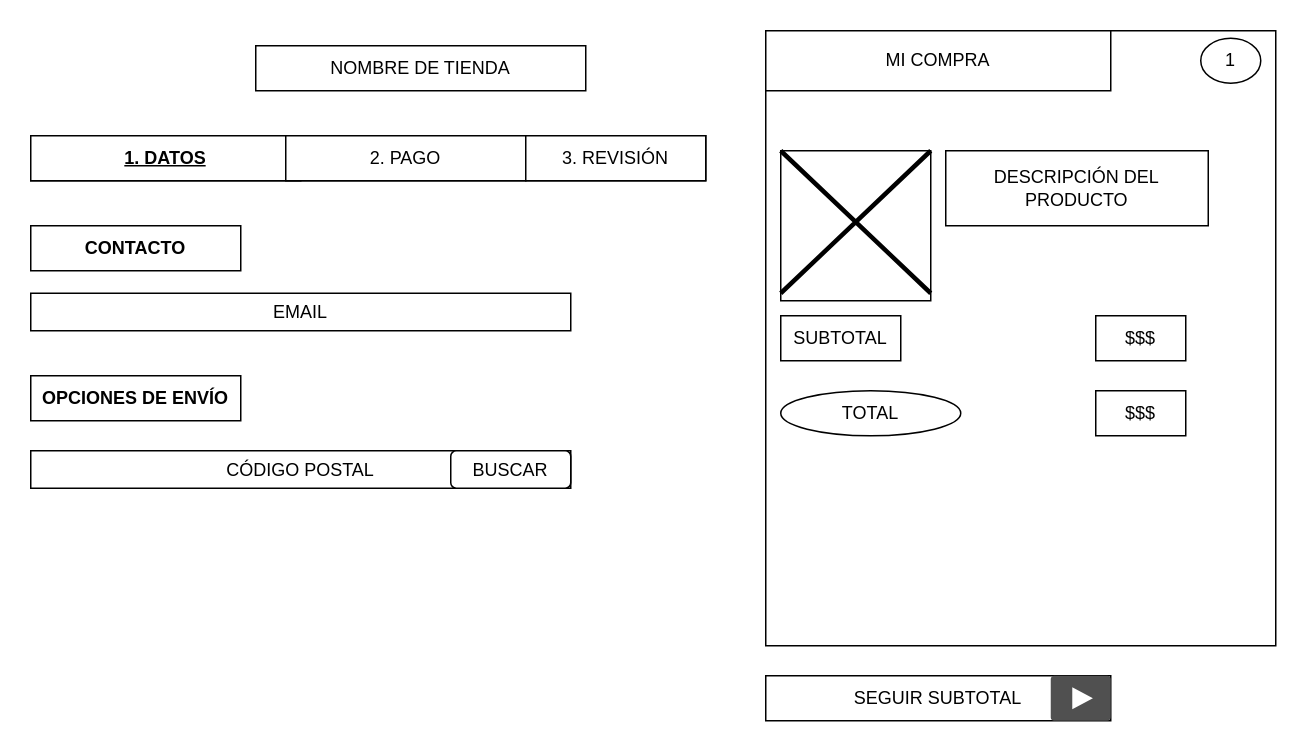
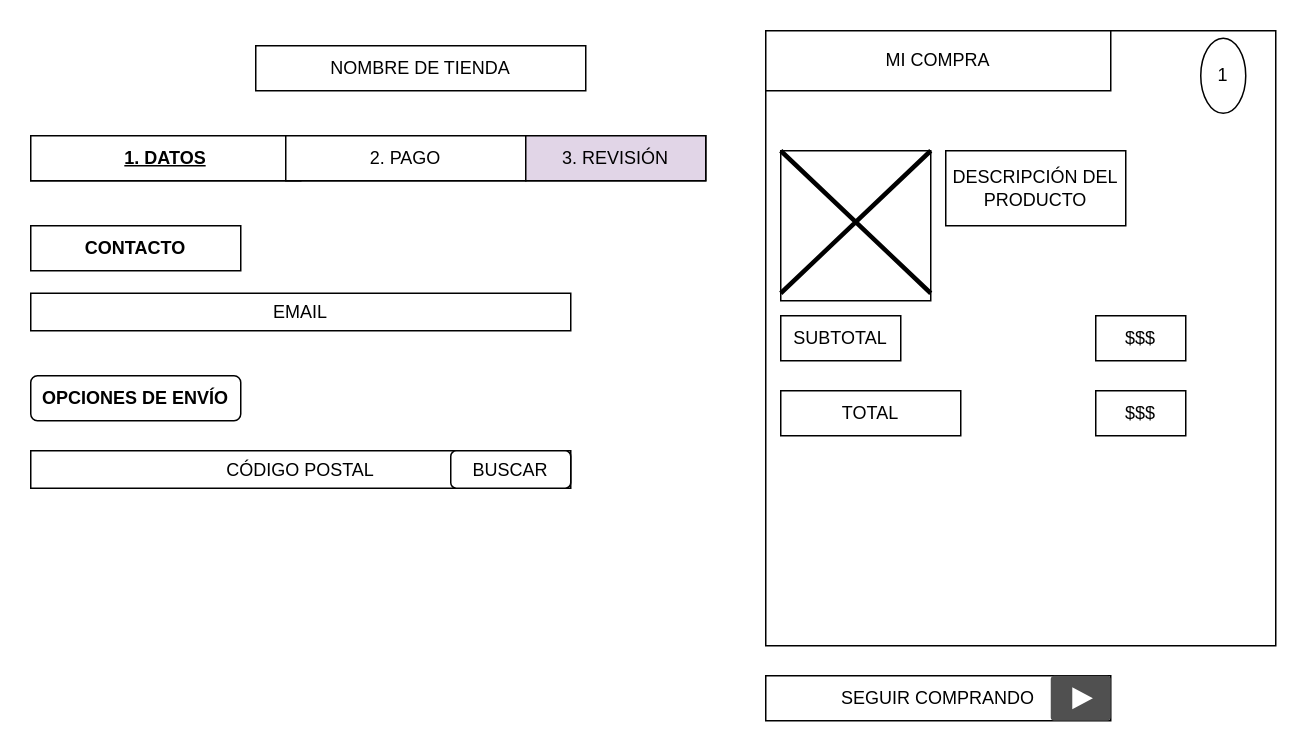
  <mxCell id="0" />
  <mxCell id="1" parent="0" />
  <mxCell id="2" value="NOMBRE DE TIENDA" style="rounded=0;whiteSpace=wrap;html=1;" parent="1" vertex="1"><mxGeometry x="170" y="30" width="220" height="30" as="geometry" /></mxCell>
  <mxCell id="3" value="&lt;span style=&quot;color: rgba(0, 0, 0, 0); font-family: monospace; font-size: 0px; text-align: start;&quot;&gt;%3CmxGraphModel%3E%3Croot%3E%3CmxCell%20id%3D%220%22%2F%3E%3CmxCell%20id%3D%221%22%20parent%3D%220%22%2F%3E%3CmxCell%20id%3D%222%22%20value%3D%221.%20DATOS%22%20style%3D%22rounded%3D0%3BwhiteSpace%3Dwrap%3Bhtml%3D1%3B%22%20vertex%3D%221%22%20parent%3D%221%22%3E%3CmxGeometry%20y%3D%2270%22%20width%3D%2290%22%20height%3D%2230%22%20as%3D%22geometry%22%2F%3E%3C%2FmxCell%3E%3C%2Froot%3E%3C%2FmxGraphModel%3E&lt;/span&gt;" style="rounded=0;whiteSpace=wrap;html=1;" parent="1" vertex="1"><mxGeometry y="90" width="450" height="30" as="geometry" x="20" /></mxCell>
  <mxCell id="4" value="" style="rounded=0;whiteSpace=wrap;html=1;" parent="1" vertex="1"><mxGeometry x="510" width="340" height="410" as="geometry" y="20" /></mxCell>
  <mxCell id="5" value="MI COMPRA" style="rounded=0;whiteSpace=wrap;html=1;" parent="1" vertex="1"><mxGeometry x="510" width="230" height="40" as="geometry" y="20" /></mxCell>
- <mxCell id="6" value="1" style="ellipse;whiteSpace=wrap;html=1;" parent="1" vertex="1"><mxGeometry x="800" y="25" width="40" height="30" as="geometry" /></mxCell>
+ <mxCell id="6" value="1" style="ellipse;whiteSpace=wrap;html=1;" parent="1" vertex="1"><mxGeometry x="800" y="25" width="30" height="50" as="geometry" /></mxCell>
  <mxCell id="7" value="" style="whiteSpace=wrap;html=1;aspect=fixed;" parent="1" vertex="1"><mxGeometry x="520" y="100" width="100" height="100" as="geometry" /></mxCell>
  <mxCell id="8" value="" style="shape=umlDestroy;whiteSpace=wrap;html=1;strokeWidth=3;" parent="1" vertex="1"><mxGeometry x="520" y="100" width="100" height="95" as="geometry" /></mxCell>
  <mxCell id="9" value="&lt;u&gt;&lt;b&gt;1. DATOS&lt;/b&gt;&lt;/u&gt;" style="rounded=0;whiteSpace=wrap;html=1;" parent="1" vertex="1"><mxGeometry y="90" width="180" height="30" as="geometry" x="20" /></mxCell>
  <mxCell id="10" value="2. PAGO" style="rounded=0;whiteSpace=wrap;html=1;" parent="1" vertex="1"><mxGeometry x="190" y="90" width="160" height="30" as="geometry" /></mxCell>
- <mxCell id="11" value="3. REVISIÓN" style="rounded=0;whiteSpace=wrap;html=1;" parent="1" vertex="1"><mxGeometry x="350" y="90" width="120" height="30" as="geometry" /></mxCell>
- <mxCell id="12" value="DESCRIPCIÓN DEL PRODUCTO" style="rounded=0;whiteSpace=wrap;html=1;" parent="1" vertex="1"><mxGeometry x="630" y="100" width="175" height="50" as="geometry" /></mxCell>
+ <mxCell id="11" value="3. REVISIÓN" style="rounded=0;whiteSpace=wrap;html=1;fillColor=#e1d5e7;" parent="1" vertex="1"><mxGeometry x="350" y="90" width="120" height="30" as="geometry" /></mxCell>
+ <mxCell id="12" value="DESCRIPCIÓN DEL PRODUCTO" style="rounded=0;whiteSpace=wrap;html=1;" parent="1" vertex="1"><mxGeometry x="630" y="100" width="120" height="50" as="geometry" /></mxCell>
  <mxCell id="13" value="SUBTOTAL" style="rounded=0;whiteSpace=wrap;html=1;" parent="1" vertex="1"><mxGeometry x="520" y="210" width="80" height="30" as="geometry" /></mxCell>
- <mxCell id="14" value="TOTAL" style="ellipse;whiteSpace=wrap;html=1;" parent="1" vertex="1"><mxGeometry x="520" y="260" width="120" height="30" as="geometry" /></mxCell>
+ <mxCell id="14" value="TOTAL" style="rounded=0;whiteSpace=wrap;html=1;" parent="1" vertex="1"><mxGeometry x="520" y="260" width="120" height="30" as="geometry" /></mxCell>
  <mxCell id="15" value="$$$" style="rounded=0;whiteSpace=wrap;html=1;" parent="1" vertex="1"><mxGeometry x="730" y="210" width="60" height="30" as="geometry" /></mxCell>
  <mxCell id="16" value="$$$" style="rounded=0;whiteSpace=wrap;html=1;" parent="1" vertex="1"><mxGeometry x="730" y="260" width="60" height="30" as="geometry" /></mxCell>
  <mxCell id="17" value="&lt;b&gt;CONTACTO&lt;/b&gt;" style="rounded=0;whiteSpace=wrap;html=1;" parent="1" vertex="1"><mxGeometry y="150" width="140" height="30" as="geometry" x="20" /></mxCell>
  <mxCell id="18" value="EMAIL" style="rounded=0;whiteSpace=wrap;html=1;" parent="1" vertex="1"><mxGeometry y="195" width="360" height="25" as="geometry" x="20" /></mxCell>
- <mxCell id="19" value="SEGUIR SUBTOTAL" style="rounded=0;whiteSpace=wrap;html=1;" parent="1" vertex="1"><mxGeometry x="510" y="450" width="230" height="30" as="geometry" /></mxCell>
+ <mxCell id="19" value="SEGUIR COMPRANDO" style="rounded=0;whiteSpace=wrap;html=1;" parent="1" vertex="1"><mxGeometry x="510" y="450" width="230" height="30" as="geometry" /></mxCell>
  <mxCell id="20" value="" style="sketch=0;pointerEvents=1;shadow=0;dashed=0;html=1;strokeColor=none;fillColor=#505050;labelPosition=center;verticalLabelPosition=bottom;verticalAlign=top;outlineConnect=0;align=center;shape=mxgraph.office.concepts.video_play;" parent="1" vertex="1"><mxGeometry x="700" y="450" width="40" height="30" as="geometry" /></mxCell>
- <mxCell id="21" value="&lt;b&gt;OPCIONES DE ENVÍO&lt;/b&gt;" style="rounded=0;whiteSpace=wrap;html=1;" vertex="1" parent="1"><mxGeometry y="250" width="140" height="30" as="geometry" x="20" /></mxCell>
+ <mxCell id="21" value="&lt;b&gt;OPCIONES DE ENVÍO&lt;/b&gt;" style="whiteSpace=wrap;html=1;rounded=1;" vertex="1" parent="1"><mxGeometry y="250" width="140" height="30" as="geometry" x="20" /></mxCell>
  <mxCell id="22" value="CÓDIGO POSTAL" style="rounded=0;whiteSpace=wrap;html=1;" vertex="1" parent="1"><mxGeometry y="300" width="360" height="25" as="geometry" x="20" /></mxCell>
  <mxCell id="23" value="BUSCAR" style="whiteSpace=wrap;html=1;rounded=1;" vertex="1" parent="1"><mxGeometry x="300" y="300" width="80" height="25" as="geometry" /></mxCell>
